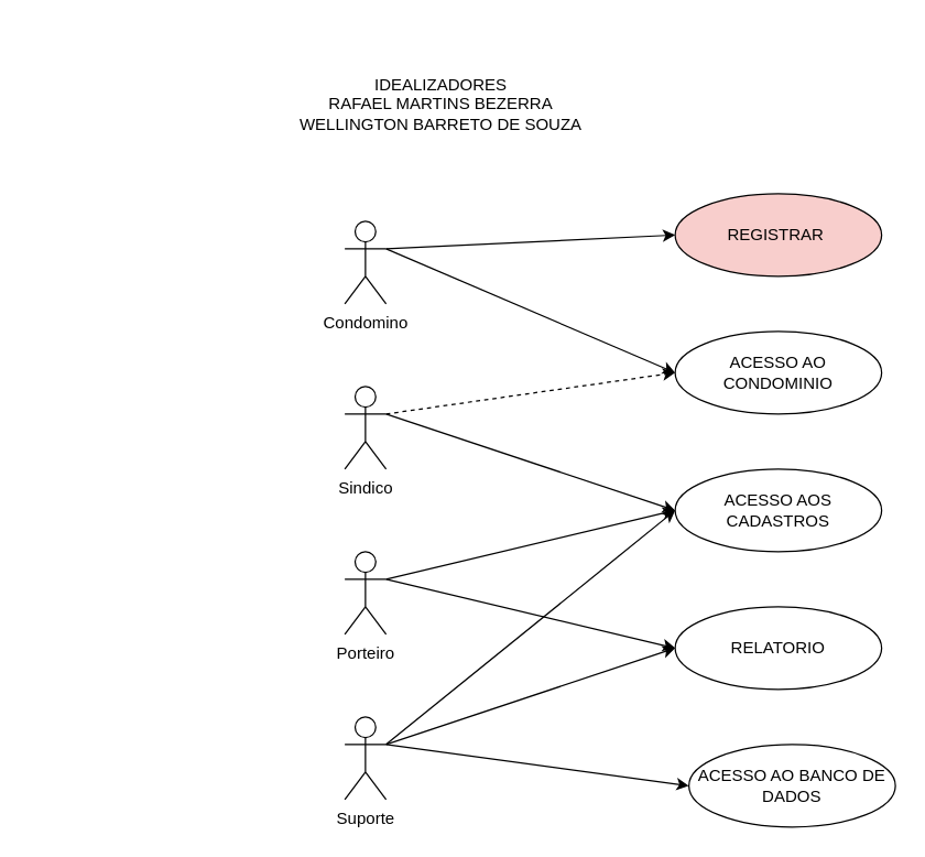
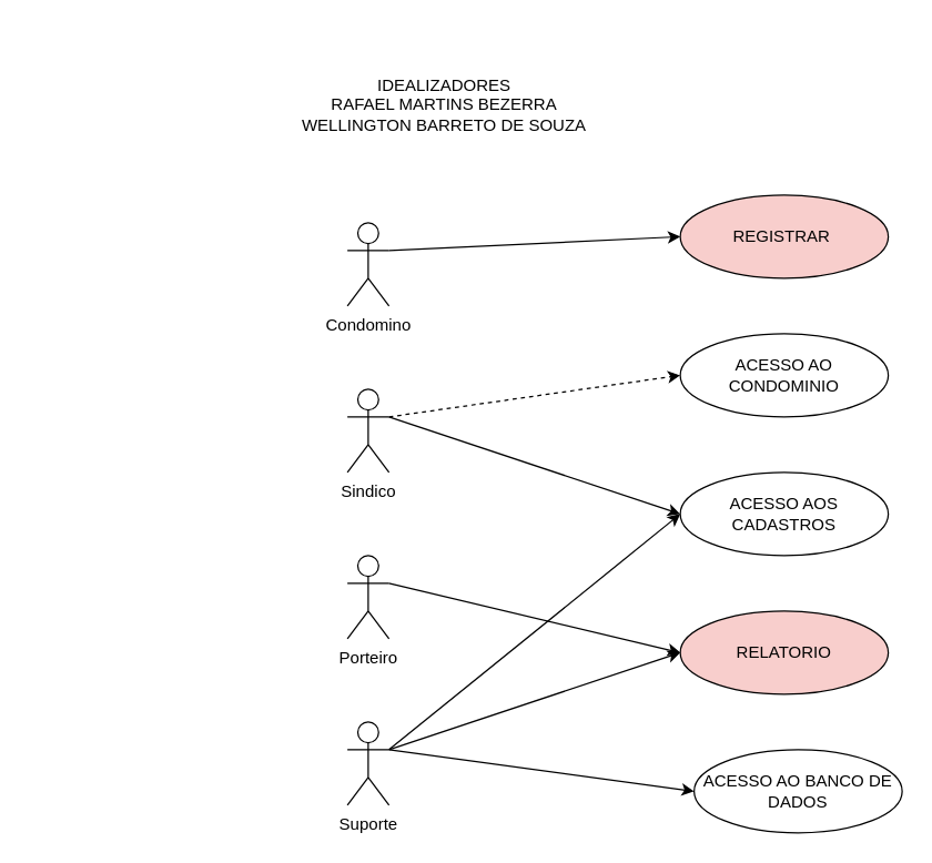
  <mxCell id="0" />
  <mxCell id="1" parent="0" />
  <mxCell id="2" value="REGISTRAR&amp;nbsp;" style="ellipse;whiteSpace=wrap;html=1;fillColor=#f8cecc;" vertex="1" parent="1"><mxGeometry x="490" y="140" width="150" height="60" as="geometry" /></mxCell>
  <mxCell id="3" value="ACESSO AO CONDOMINIO" style="ellipse;whiteSpace=wrap;html=1;" vertex="1" parent="1"><mxGeometry x="490" y="240" width="150" height="60" as="geometry" /></mxCell>
  <mxCell id="4" value="ACESSO AOS CADASTROS" style="ellipse;whiteSpace=wrap;html=1;" vertex="1" parent="1"><mxGeometry x="490" y="340" width="150" height="60" as="geometry" /></mxCell>
  <mxCell id="5" value="Porteiro&lt;br&gt;" style="shape=umlActor;verticalLabelPosition=bottom;verticalAlign=top;html=1;outlineConnect=0;" vertex="1" parent="1"><mxGeometry x="250" y="400" width="30" height="60" as="geometry" /></mxCell>
  <mxCell id="6" value="Sindico&lt;br&gt;" style="shape=umlActor;verticalLabelPosition=bottom;verticalAlign=top;html=1;outlineConnect=0;" vertex="1" parent="1"><mxGeometry x="250" y="280" width="30" height="60" as="geometry" /></mxCell>
  <mxCell id="7" value="Condomino&lt;br&gt;" style="shape=umlActor;verticalLabelPosition=bottom;verticalAlign=top;html=1;outlineConnect=0;" vertex="1" parent="1"><mxGeometry x="250" y="160" width="30" height="60" as="geometry" /></mxCell>
  <mxCell id="8" value="ACESSO AO BANCO DE DADOS&lt;br&gt;" style="ellipse;whiteSpace=wrap;html=1;" vertex="1" parent="1"><mxGeometry x="500" y="540" width="150" height="60" as="geometry" /></mxCell>
- <mxCell id="9" value="RELATORIO" style="ellipse;whiteSpace=wrap;html=1;" vertex="1" parent="1"><mxGeometry x="490" y="440" width="150" height="60" as="geometry" /></mxCell>
+ <mxCell id="9" value="RELATORIO" style="ellipse;whiteSpace=wrap;html=1;fillColor=#f8cecc;" vertex="1" parent="1"><mxGeometry x="490" y="440" width="150" height="60" as="geometry" /></mxCell>
  <mxCell id="10" value="Suporte&lt;br&gt;" style="shape=umlActor;verticalLabelPosition=bottom;verticalAlign=top;html=1;outlineConnect=0;" vertex="1" parent="1"><mxGeometry x="250" y="520" width="30" height="60" as="geometry" /></mxCell>
  <mxCell id="11" value="" style="endArrow=classic;html=1;rounded=0;entryX=0;entryY=0.5;entryDx=0;entryDy=0;" edge="1" parent="1" target="8"><mxGeometry width="50" height="50" relative="1" as="geometry"><mxPoint x="280" y="540" as="sourcePoint" /><mxPoint x="310" y="490" as="targetPoint" /></mxGeometry></mxCell>
- <mxCell id="12" value="" style="endArrow=classic;html=1;rounded=0;exitX=1;exitY=0.333;exitDx=0;exitDy=0;exitPerimeter=0;entryX=0;entryY=0.5;entryDx=0;entryDy=0;" edge="1" parent="1" source="5" target="4"><mxGeometry width="50" height="50" relative="1" as="geometry"><mxPoint x="260" y="540" as="sourcePoint" /><mxPoint x="310" y="490" as="targetPoint" /></mxGeometry></mxCell>
  <mxCell id="13" value="" style="endArrow=classic;html=1;rounded=0;entryX=0;entryY=0.5;entryDx=0;entryDy=0;" edge="1" parent="1" target="2"><mxGeometry width="50" height="50" relative="1" as="geometry"><mxPoint x="280" y="180" as="sourcePoint" /><mxPoint x="310" y="490" as="targetPoint" /></mxGeometry></mxCell>
  <mxCell id="14" value="" style="endArrow=classic;html=1;rounded=0;exitX=1;exitY=0.333;exitDx=0;exitDy=0;exitPerimeter=0;entryX=0;entryY=0.5;entryDx=0;entryDy=0;dashed=1;" edge="1" parent="1" source="6" target="3"><mxGeometry width="50" height="50" relative="1" as="geometry"><mxPoint x="260" y="540" as="sourcePoint" /><mxPoint x="310" y="490" as="targetPoint" /></mxGeometry></mxCell>
  <mxCell id="15" value="" style="endArrow=classic;html=1;rounded=0;exitX=1;exitY=0.333;exitDx=0;exitDy=0;exitPerimeter=0;entryX=0;entryY=0.5;entryDx=0;entryDy=0;" edge="1" parent="1" source="5" target="9"><mxGeometry width="50" height="50" relative="1" as="geometry"><mxPoint x="280" y="430" as="sourcePoint" /><mxPoint x="310" y="490" as="targetPoint" /></mxGeometry></mxCell>
- <mxCell id="16" value="" style="endArrow=classic;html=1;rounded=0;exitX=1;exitY=0.333;exitDx=0;exitDy=0;exitPerimeter=0;entryX=0;entryY=0.5;entryDx=0;entryDy=0;" edge="1" parent="1" source="7" target="3"><mxGeometry width="50" height="50" relative="1" as="geometry"><mxPoint x="260" y="540" as="sourcePoint" /><mxPoint x="310" y="490" as="targetPoint" /></mxGeometry></mxCell>
  <mxCell id="17" value="" style="endArrow=classic;html=1;rounded=0;entryX=0;entryY=0.5;entryDx=0;entryDy=0;" edge="1" parent="1" target="4"><mxGeometry width="50" height="50" relative="1" as="geometry"><mxPoint x="280" y="300" as="sourcePoint" /><mxPoint x="300" y="350" as="targetPoint" /></mxGeometry></mxCell>
  <mxCell id="18" value="" style="endArrow=classic;html=1;rounded=0;" edge="1" parent="1"><mxGeometry width="50" height="50" relative="1" as="geometry"><mxPoint x="280" y="540" as="sourcePoint" /><mxPoint x="490" y="470" as="targetPoint" /></mxGeometry></mxCell>
  <mxCell id="19" value="" style="endArrow=classic;html=1;rounded=0;exitX=1;exitY=0.333;exitDx=0;exitDy=0;exitPerimeter=0;" edge="1" parent="1" source="10"><mxGeometry width="50" height="50" relative="1" as="geometry"><mxPoint x="250" y="400" as="sourcePoint" /><mxPoint x="490" y="370" as="targetPoint" /></mxGeometry></mxCell>
  <mxCell id="20" value="IDEALIZADORES&lt;br&gt;RAFAEL MARTINS BEZERRA&lt;br&gt;WELLINGTON BARRETO DE SOUZA" style="text;html=1;strokeColor=none;fillColor=none;align=center;verticalAlign=middle;whiteSpace=wrap;rounded=0;" vertex="1" parent="1"><mxGeometry x="20" y="20" width="600" height="110" as="geometry" /></mxCell>
